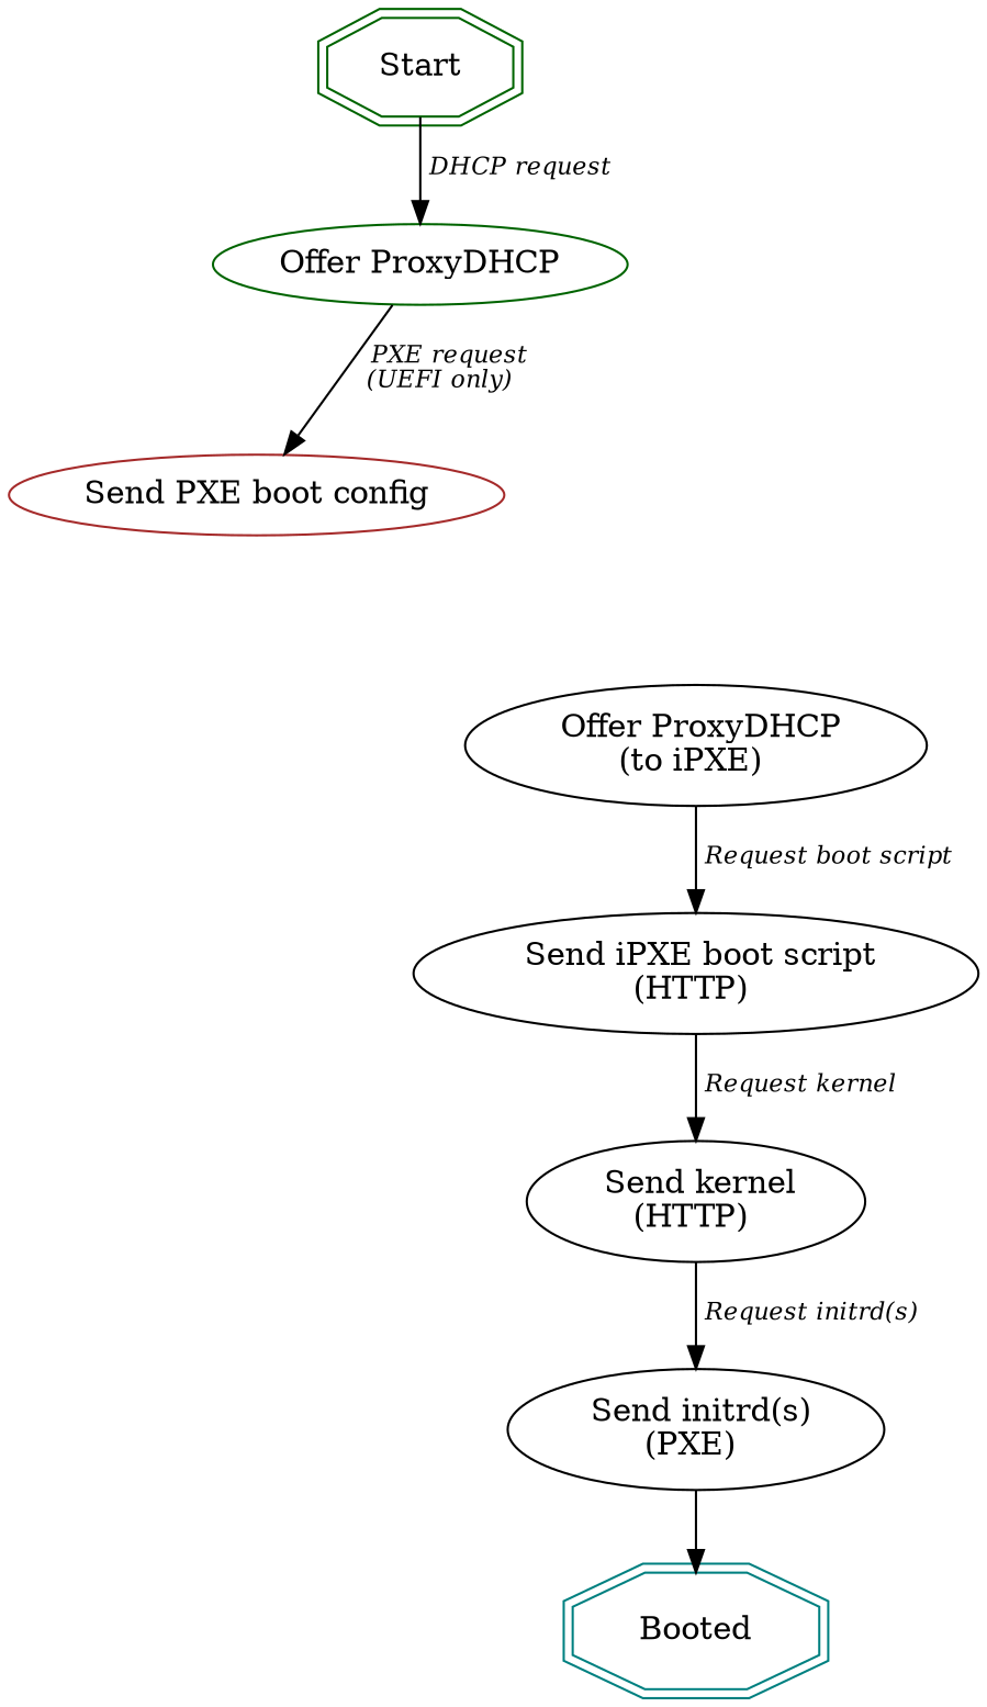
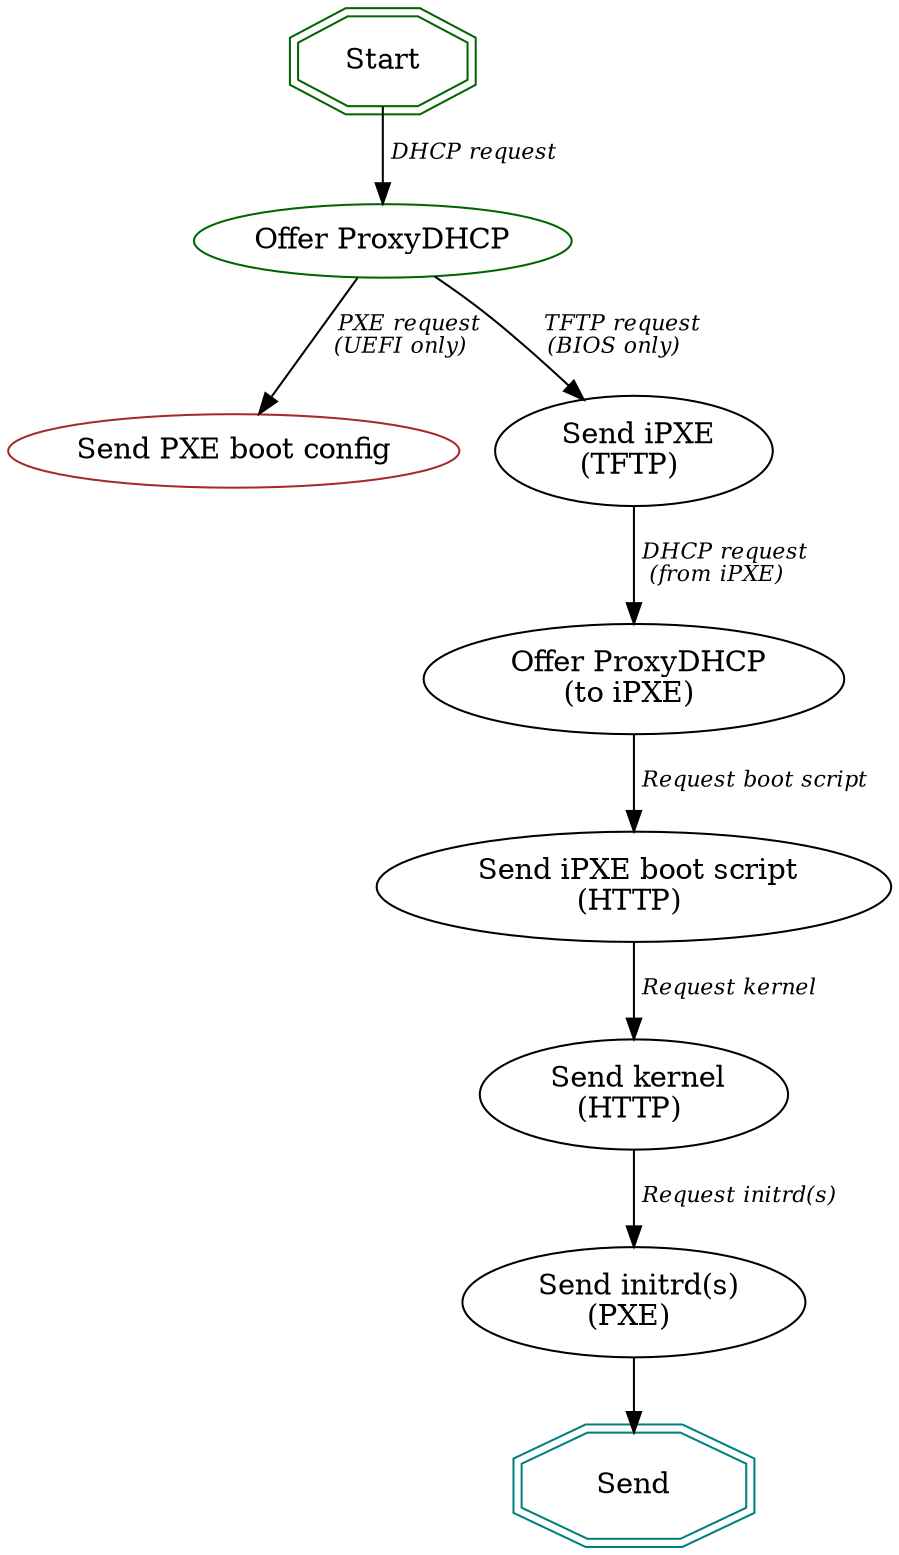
  digraph {
    edge [fontsize=11]
    Start [color=darkgreen shape=doubleoctagon]
    n2 [color=darkgreen label="Offer ProxyDHCP"]
    n3 [color=brown label="Send PXE boot config"]
+   n4 [label=< Send iPXE<br/>(TFTP) >]
    n5 [label=< Offer ProxyDHCP<br/>(to iPXE) >]
    n6 [label=< Send iPXE boot script<br/>(HTTP) >]
    n7 [label=< Send kernel<br/>(HTTP) >]
    n8 [label=< Send initrd(s)<br/>(PXE) >]
-   Booted [color=teal shape=doubleoctagon]
+   Booted [color=teal shape=doubleoctagon label=Send]
    Start -> n2 [label=< <i>DHCP request</i> >]
    n2 -> n3 [label=< <i>PXE request</i><br/><i>(UEFI only)</i> >]
+   n2 -> n4 [label=< <i>TFTP request</i><br/><i>(BIOS only)</i> >]
+   n4 -> n5 [label=< <i>DHCP request</i><br/><i>(from iPXE)</i> >]
    n5 -> n6 [label=< <i>Request boot script</i> >]
    n6 -> n7 [label=< <i>Request kernel</i> >]
    n7 -> n8 [label=< <i>Request initrd(s)</i> >]
    n8 -> Booted [fontsize=""]
  }
